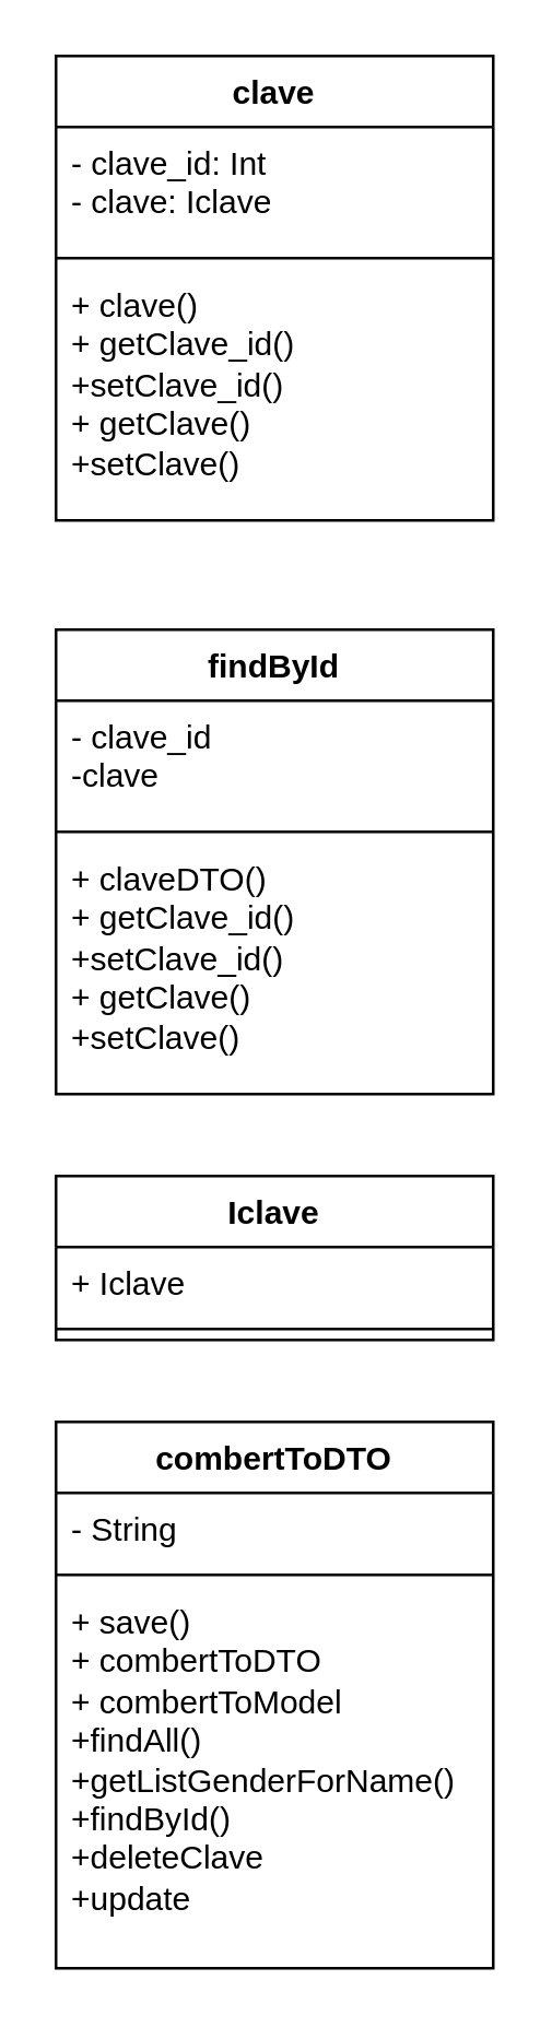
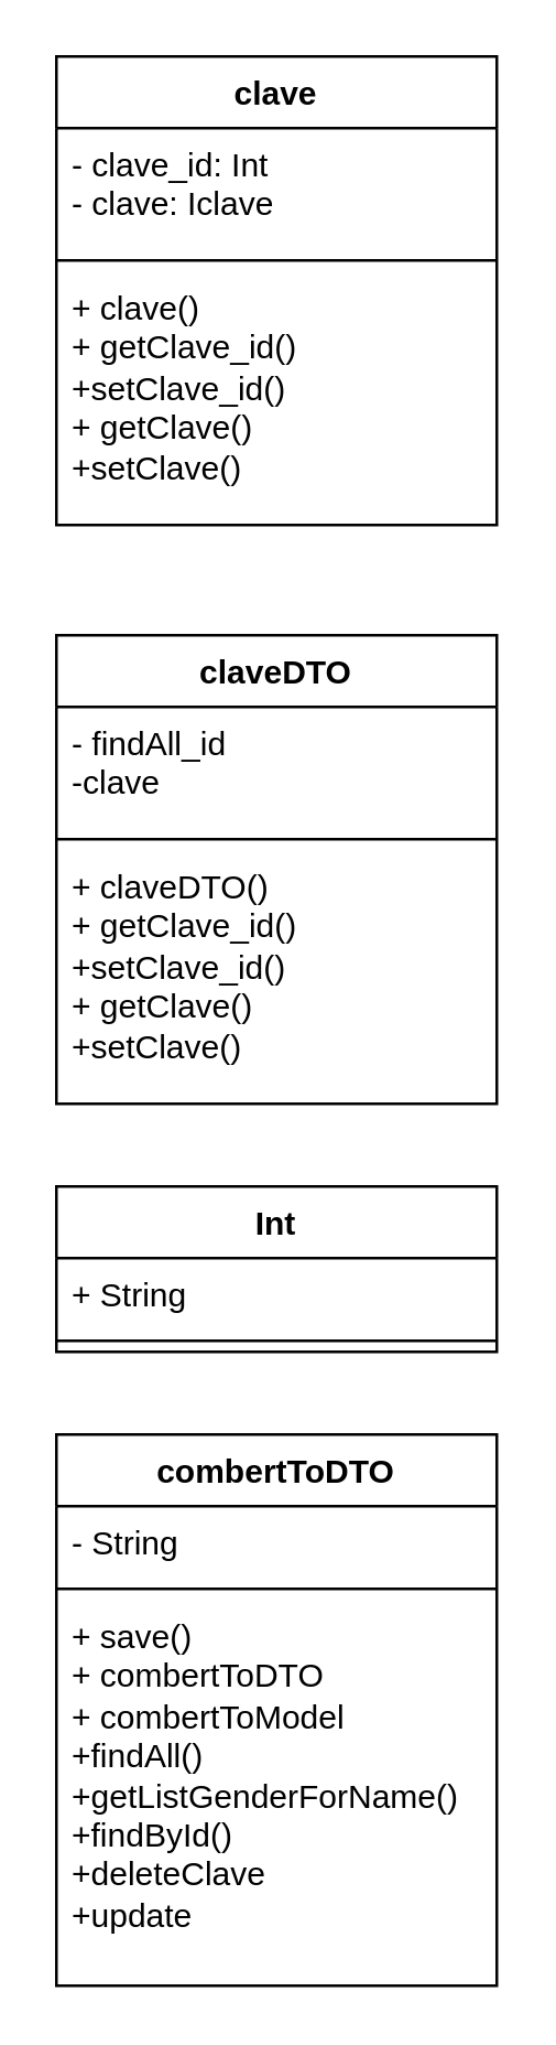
  <mxCell id="0" />
  <mxCell id="1" parent="0" />
  <mxCell id="2" value="clave" style="swimlane;fontStyle=1;align=center;verticalAlign=top;childLayout=stackLayout;horizontal=1;startSize=26;horizontalStack=0;resizeParent=1;resizeParentMax=0;resizeLast=0;collapsible=1;marginBottom=0;whiteSpace=wrap;html=1;" vertex="1" parent="1"><mxGeometry x="20" y="20" width="160" height="170" as="geometry" /></mxCell>
  <mxCell id="3" value="- clave_id: Int&lt;div&gt;- clave: Iclave&lt;/div&gt;" style="text;strokeColor=none;fillColor=none;align=left;verticalAlign=top;spacingLeft=4;spacingRight=4;overflow=hidden;rotatable=0;points=[[0,0.5],[1,0.5]];portConstraint=eastwest;whiteSpace=wrap;html=1;" vertex="1" parent="2"><mxGeometry y="26" width="160" height="44" as="geometry" /></mxCell>
  <mxCell id="4" value="" style="line;strokeWidth=1;fillColor=none;align=left;verticalAlign=middle;spacingTop=-1;spacingLeft=3;spacingRight=3;rotatable=0;labelPosition=right;points=[];portConstraint=eastwest;strokeColor=inherit;" vertex="1" parent="2"><mxGeometry y="70" width="160" height="8" as="geometry" /></mxCell>
  <mxCell id="5" value="+ clave()&lt;div&gt;&lt;div&gt;+ getClave_id()&lt;/div&gt;&lt;div&gt;+setClave_id()&lt;/div&gt;&lt;div&gt;+ getClave()&lt;/div&gt;&lt;div&gt;+setClave()&lt;/div&gt;&lt;/div&gt;" style="text;strokeColor=none;fillColor=none;align=left;verticalAlign=top;spacingLeft=4;spacingRight=4;overflow=hidden;rotatable=0;points=[[0,0.5],[1,0.5]];portConstraint=eastwest;whiteSpace=wrap;html=1;" vertex="1" parent="2"><mxGeometry y="78" width="160" height="92" as="geometry" /></mxCell>
- <mxCell id="6" value="findById" style="swimlane;fontStyle=1;align=center;verticalAlign=top;childLayout=stackLayout;horizontal=1;startSize=26;horizontalStack=0;resizeParent=1;resizeParentMax=0;resizeLast=0;collapsible=1;marginBottom=0;whiteSpace=wrap;html=1;" vertex="1" parent="1"><mxGeometry x="20" y="230" width="160" height="170" as="geometry" /></mxCell>
- <mxCell id="7" value="- clave_id&lt;div&gt;-clave&lt;/div&gt;" style="text;strokeColor=none;fillColor=none;align=left;verticalAlign=top;spacingLeft=4;spacingRight=4;overflow=hidden;rotatable=0;points=[[0,0.5],[1,0.5]];portConstraint=eastwest;whiteSpace=wrap;html=1;" vertex="1" parent="6"><mxGeometry y="26" width="160" height="44" as="geometry" /></mxCell>
+ <mxCell id="6" value="claveDTO" style="swimlane;fontStyle=1;align=center;verticalAlign=top;childLayout=stackLayout;horizontal=1;startSize=26;horizontalStack=0;resizeParent=1;resizeParentMax=0;resizeLast=0;collapsible=1;marginBottom=0;whiteSpace=wrap;html=1;" vertex="1" parent="1"><mxGeometry x="20" y="230" width="160" height="170" as="geometry" /></mxCell>
+ <mxCell id="7" value="- findAll_id&lt;div&gt;-clave&lt;/div&gt;" style="text;strokeColor=none;fillColor=none;align=left;verticalAlign=top;spacingLeft=4;spacingRight=4;overflow=hidden;rotatable=0;points=[[0,0.5],[1,0.5]];portConstraint=eastwest;whiteSpace=wrap;html=1;" vertex="1" parent="6"><mxGeometry y="26" width="160" height="44" as="geometry" /></mxCell>
  <mxCell id="8" value="" style="line;strokeWidth=1;fillColor=none;align=left;verticalAlign=middle;spacingTop=-1;spacingLeft=3;spacingRight=3;rotatable=0;labelPosition=right;points=[];portConstraint=eastwest;strokeColor=inherit;" vertex="1" parent="6"><mxGeometry y="70" width="160" height="8" as="geometry" /></mxCell>
  <mxCell id="9" value="+ claveDTO()&lt;div&gt;&lt;div&gt;+ getClave_id()&lt;/div&gt;&lt;div&gt;+setClave_id()&lt;/div&gt;&lt;div&gt;+ getClave()&lt;/div&gt;&lt;div&gt;+setClave()&lt;/div&gt;&lt;/div&gt;" style="text;strokeColor=none;fillColor=none;align=left;verticalAlign=top;spacingLeft=4;spacingRight=4;overflow=hidden;rotatable=0;points=[[0,0.5],[1,0.5]];portConstraint=eastwest;whiteSpace=wrap;html=1;" vertex="1" parent="6"><mxGeometry y="78" width="160" height="92" as="geometry" /></mxCell>
  <mxCell id="10" value="combertToDTO" style="swimlane;fontStyle=1;align=center;verticalAlign=top;childLayout=stackLayout;horizontal=1;startSize=26;horizontalStack=0;resizeParent=1;resizeParentMax=0;resizeLast=0;collapsible=1;marginBottom=0;whiteSpace=wrap;html=1;" vertex="1" parent="1"><mxGeometry x="20" y="520" width="160" height="200" as="geometry" /></mxCell>
  <mxCell id="11" value="- String" style="text;strokeColor=none;fillColor=none;align=left;verticalAlign=top;spacingLeft=4;spacingRight=4;overflow=hidden;rotatable=0;points=[[0,0.5],[1,0.5]];portConstraint=eastwest;whiteSpace=wrap;html=1;" vertex="1" parent="10"><mxGeometry y="26" width="160" height="26" as="geometry" /></mxCell>
  <mxCell id="12" value="" style="line;strokeWidth=1;fillColor=none;align=left;verticalAlign=middle;spacingTop=-1;spacingLeft=3;spacingRight=3;rotatable=0;labelPosition=right;points=[];portConstraint=eastwest;strokeColor=inherit;" vertex="1" parent="10"><mxGeometry y="52" width="160" height="8" as="geometry" /></mxCell>
  <mxCell id="13" value="&lt;div&gt;&lt;span style=&quot;background-color: transparent; color: light-dark(rgb(0, 0, 0), rgb(255, 255, 255));&quot;&gt;+ save()&lt;/span&gt;&lt;/div&gt;&lt;div&gt;+&amp;nbsp;&lt;span style=&quot;background-color: transparent; color: light-dark(rgb(0, 0, 0), rgb(255, 255, 255));&quot;&gt;combertTo&lt;/span&gt;&lt;span style=&quot;background-color: transparent; color: light-dark(rgb(0, 0, 0), rgb(255, 255, 255));&quot;&gt;DTO&lt;/span&gt;&lt;/div&gt;&lt;div&gt;+&amp;nbsp;&lt;span style=&quot;background-color: transparent; color: light-dark(rgb(0, 0, 0), rgb(255, 255, 255));&quot;&gt;combertToModel&lt;/span&gt;&lt;/div&gt;&lt;div&gt;&lt;span style=&quot;background-color: transparent; color: light-dark(rgb(0, 0, 0), rgb(255, 255, 255));&quot;&gt;+&lt;/span&gt;&lt;span style=&quot;background-color: transparent; font-size: 12px;&quot;&gt;findAll()&lt;/span&gt;&lt;/div&gt;&lt;div&gt;&lt;span style=&quot;background-color: transparent; font-size: 12px;&quot;&gt;+&lt;/span&gt;&lt;span style=&quot;background-color: transparent; font-size: 12px;&quot;&gt;getListGenderForName()&lt;/span&gt;&lt;/div&gt;&lt;div&gt;&lt;span style=&quot;background-color: transparent; font-size: 12px;&quot;&gt;+&lt;/span&gt;&lt;span style=&quot;background-color: transparent; font-size: 12px;&quot;&gt;findById()&lt;/span&gt;&lt;/div&gt;&lt;div&gt;&lt;span style=&quot;background-color: transparent; font-size: 12px;&quot;&gt;+&lt;/span&gt;&lt;span style=&quot;background-color: transparent; font-size: 12px;&quot;&gt;deleteClave&lt;/span&gt;&lt;/div&gt;&lt;div&gt;&lt;span style=&quot;background-color: transparent; font-size: 12px;&quot;&gt;+update&lt;/span&gt;&lt;/div&gt;" style="text;strokeColor=none;fillColor=none;align=left;verticalAlign=top;spacingLeft=4;spacingRight=4;overflow=hidden;rotatable=0;points=[[0,0.5],[1,0.5]];portConstraint=eastwest;whiteSpace=wrap;html=1;" vertex="1" parent="10"><mxGeometry y="60" width="160" height="140" as="geometry" /></mxCell>
- <mxCell id="14" value="Iclave" style="swimlane;fontStyle=1;align=center;verticalAlign=top;childLayout=stackLayout;horizontal=1;startSize=26;horizontalStack=0;resizeParent=1;resizeParentMax=0;resizeLast=0;collapsible=1;marginBottom=0;whiteSpace=wrap;html=1;" vertex="1" parent="1"><mxGeometry x="20" y="430" width="160" height="60" as="geometry" /></mxCell>
- <mxCell id="15" value="+ Iclave" style="text;strokeColor=none;fillColor=none;align=left;verticalAlign=top;spacingLeft=4;spacingRight=4;overflow=hidden;rotatable=0;points=[[0,0.5],[1,0.5]];portConstraint=eastwest;whiteSpace=wrap;html=1;" vertex="1" parent="14"><mxGeometry y="26" width="160" height="26" as="geometry" /></mxCell>
+ <mxCell id="14" value="Int" style="swimlane;fontStyle=1;align=center;verticalAlign=top;childLayout=stackLayout;horizontal=1;startSize=26;horizontalStack=0;resizeParent=1;resizeParentMax=0;resizeLast=0;collapsible=1;marginBottom=0;whiteSpace=wrap;html=1;" vertex="1" parent="1"><mxGeometry x="20" y="430" width="160" height="60" as="geometry" /></mxCell>
+ <mxCell id="15" value="+ String" style="text;strokeColor=none;fillColor=none;align=left;verticalAlign=top;spacingLeft=4;spacingRight=4;overflow=hidden;rotatable=0;points=[[0,0.5],[1,0.5]];portConstraint=eastwest;whiteSpace=wrap;html=1;" vertex="1" parent="14"><mxGeometry y="26" width="160" height="26" as="geometry" /></mxCell>
  <mxCell id="16" value="" style="line;strokeWidth=1;fillColor=none;align=left;verticalAlign=middle;spacingTop=-1;spacingLeft=3;spacingRight=3;rotatable=0;labelPosition=right;points=[];portConstraint=eastwest;strokeColor=inherit;" vertex="1" parent="14"><mxGeometry y="52" width="160" height="8" as="geometry" /></mxCell>
